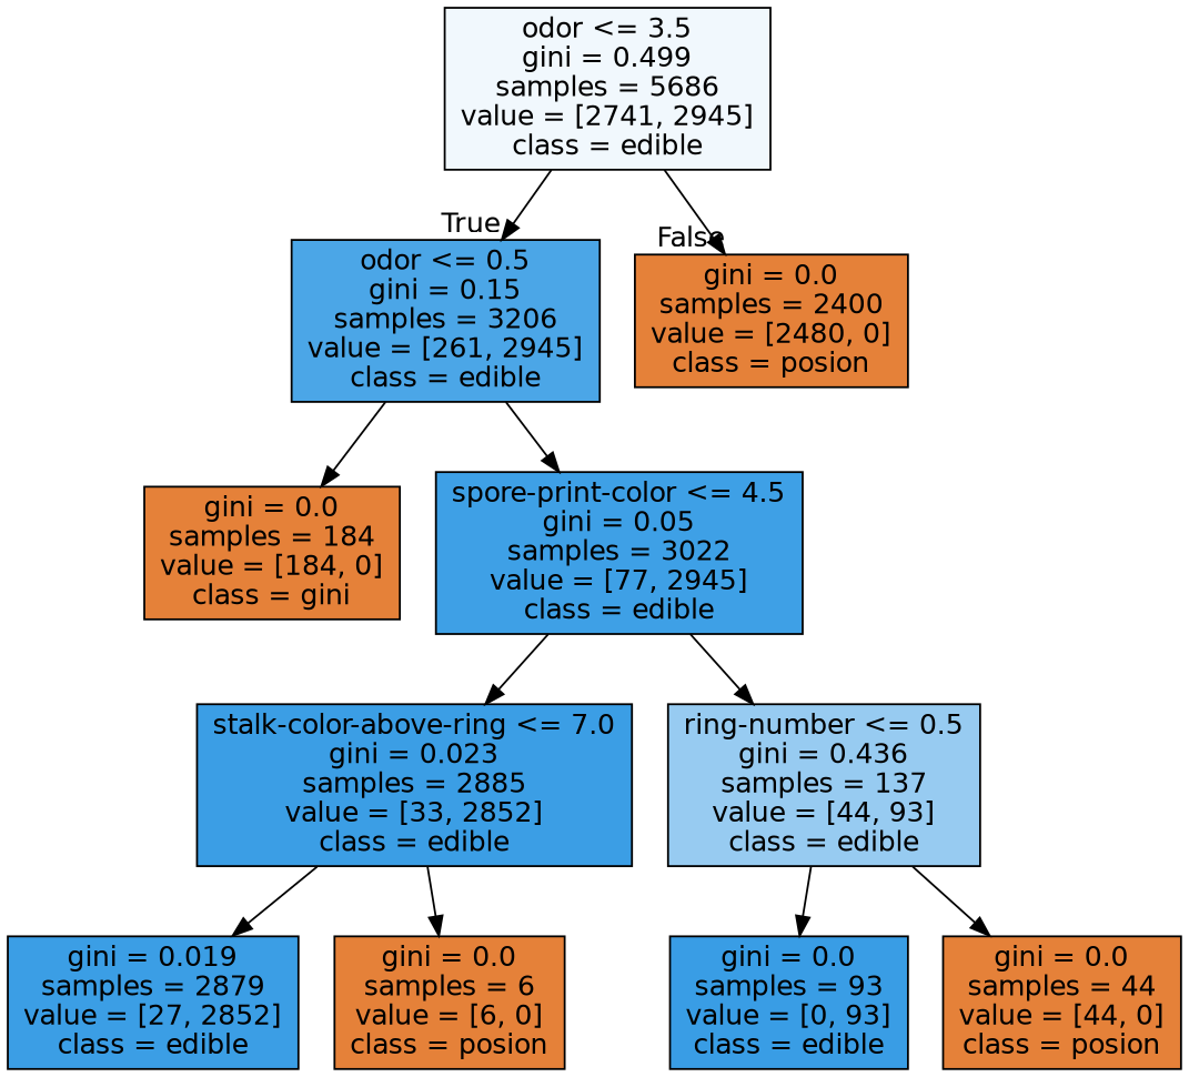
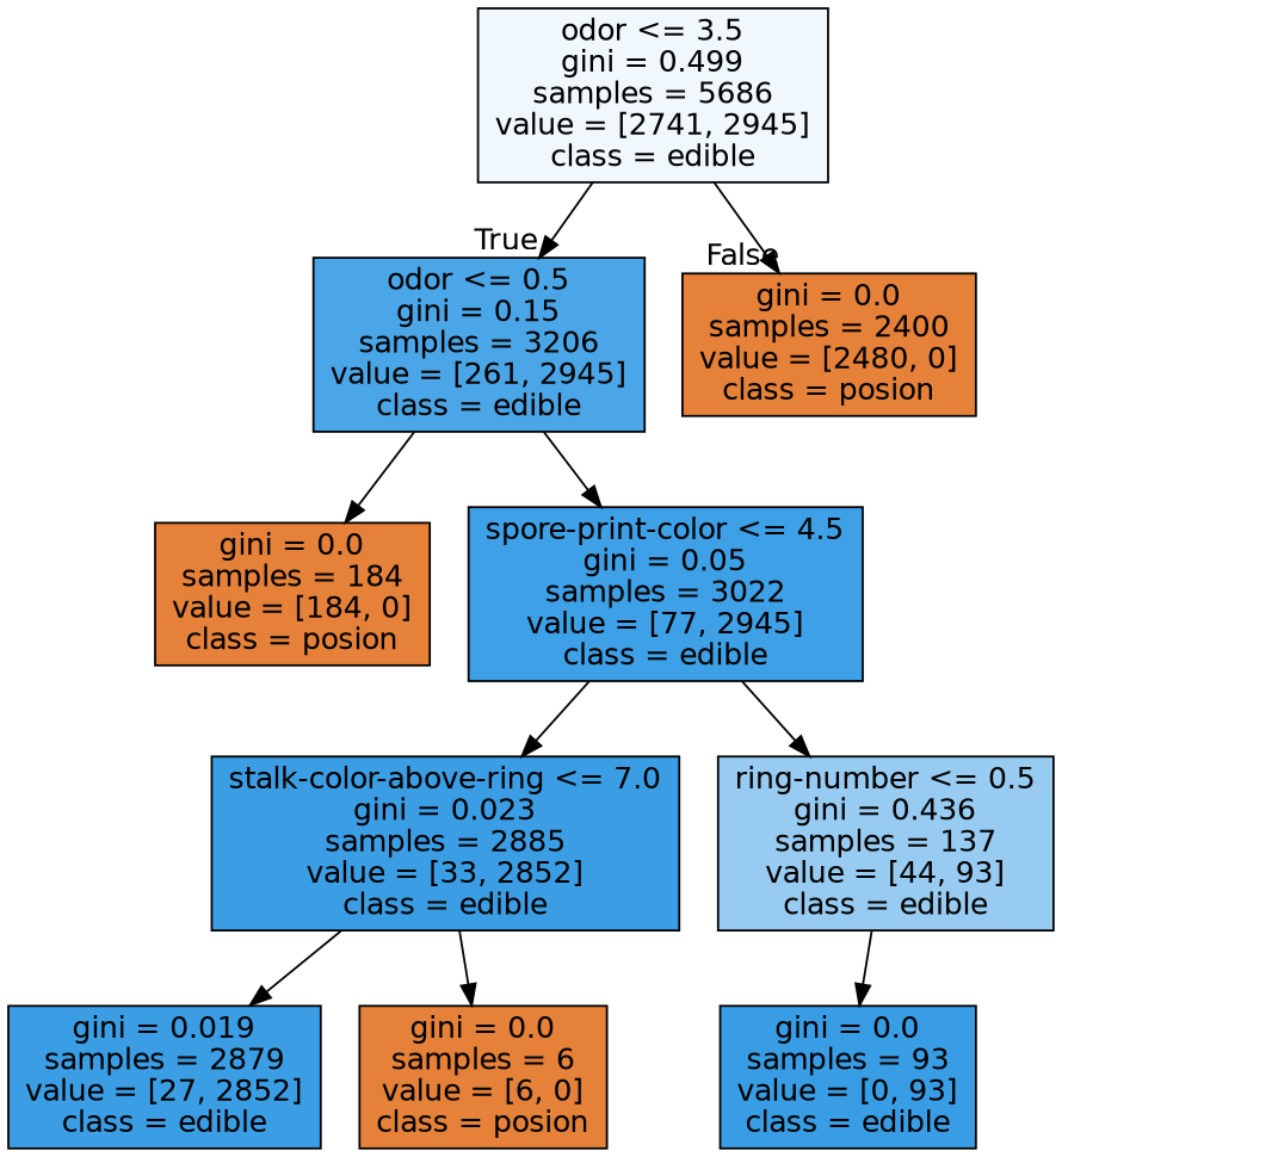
  digraph {
    node [color=black fillcolor="#e58139" fontname=helvetica shape=box style=filled]
    edge [fontname=helvetica]
    n1 [fillcolor="#f1f8fd" label="odor <= 3.5\ngini = 0.499\nsamples = 5686\nvalue = [2741, 2945]\nclass = edible"]
    n2 [fillcolor="#4ba6e7" label="odor <= 0.5\ngini = 0.15\nsamples = 3206\nvalue = [261, 2945]\nclass = edible"]
    n3 [label="gini = 0.0\nsamples = 2400\nvalue = [2480, 0]\nclass = posion"]
-   n4 [label="gini = 0.0\nsamples = 184\nvalue = [184, 0]\nclass = gini"]
+   n4 [label="gini = 0.0\nsamples = 184\nvalue = [184, 0]\nclass = posion"]
    n5 [fillcolor="#3ea0e6" label="spore-print-color <= 4.5\ngini = 0.05\nsamples = 3022\nvalue = [77, 2945]\nclass = edible"]
    n6 [fillcolor="#3b9ee5" label="stalk-color-above-ring <= 7.0\ngini = 0.023\nsamples = 2885\nvalue = [33, 2852]\nclass = edible"]
    n7 [fillcolor="#97cbf1" label="ring-number <= 0.5\ngini = 0.436\nsamples = 137\nvalue = [44, 93]\nclass = edible"]
    n8 [fillcolor="#3b9ee5" label="gini = 0.019\nsamples = 2879\nvalue = [27, 2852]\nclass = edible"]
    n9 [label="gini = 0.0\nsamples = 6\nvalue = [6, 0]\nclass = posion"]
    n10 [fillcolor="#399de5" label="gini = 0.0\nsamples = 93\nvalue = [0, 93]\nclass = edible"]
-   n11 [label="gini = 0.0\nsamples = 44\nvalue = [44, 0]\nclass = posion"]
    n1 -> n2 [headlabel=True labelangle=45 labeldistance=2.5]
    n1 -> n3 [headlabel=False labelangle=-45 labeldistance=2.5]
    n2 -> n4
    n2 -> n5
    n5 -> n6
    n5 -> n7
    n6 -> n8
    n6 -> n9
    n7 -> n10
-   n7 -> n11
  }
